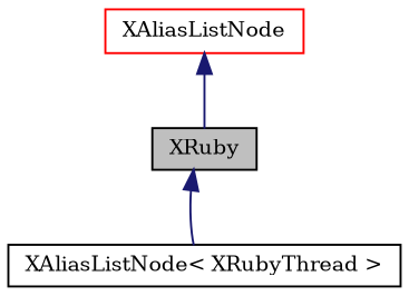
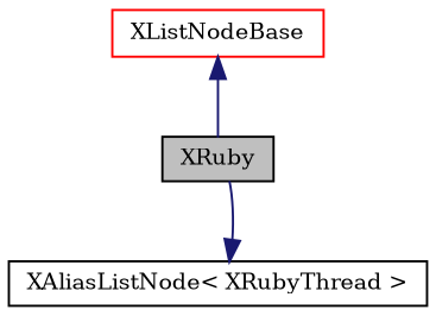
  digraph {
    fontname="DejaVu Serif"
    node [color=black fillcolor=white fontname="DejaVu Serif" fontsize=10 shape=record style=filled]
    edge [color=midnightblue dir=back fontname="DejaVu Serif" fontsize=10 labelfontname="FreeSans.ttf" labelfontsize=10 style=solid]
    n1 [fillcolor=grey75 fontcolor=black height=0.2 label=XRuby width=0.4]
    n2 [height=0.2 label="XAliasListNode\< XRubyThread \>" width=0.4]
-   n3 [color=red height=0.2 label=XAliasListNode width=0.4]
-   n1 -> n2
+   n3 [color=red height=0.2 label=XListNodeBase width=0.4]
+   n2 -> n1
    n3 -> n1
  }
